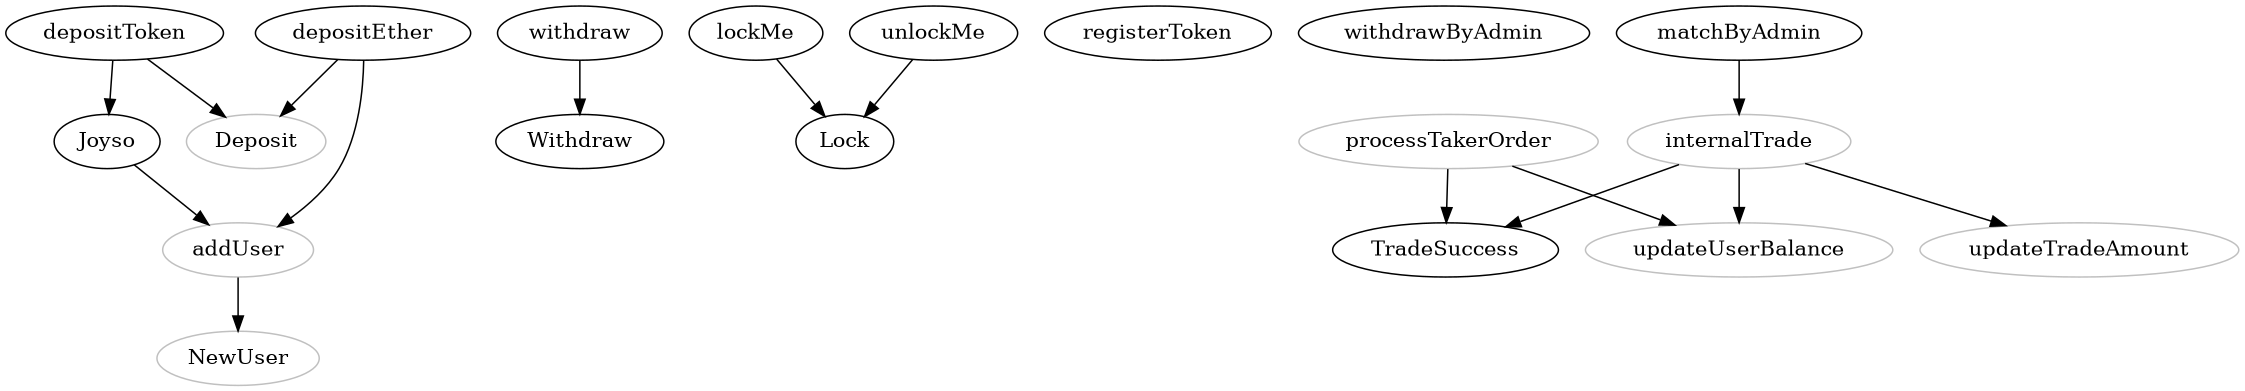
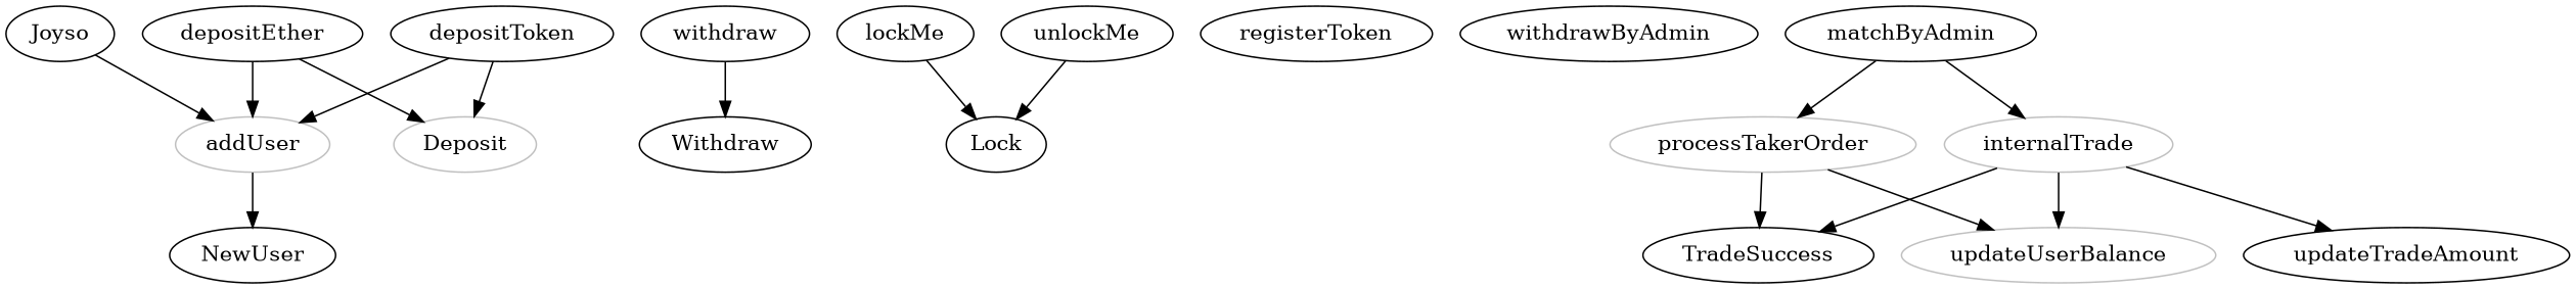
  strict digraph {
    addUser [color=gray]
-   NewUser [color=gray]
+   NewUser
    Joyso
    depositToken
    Deposit [color=gray]
    depositEther
    withdraw
    Withdraw
    lockMe
    Lock
    unlockMe
    registerToken
    withdrawByAdmin
    processTakerOrder [color=gray]
    updateUserBalance [color=gray]
    TradeSuccess
    matchByAdmin
    internalTrade [color=gray]
-   updateTradeAmount [color=gray]
+   updateTradeAmount [color=black]
    addUser -> NewUser
    Joyso -> addUser
-   depositToken -> Joyso
+   depositToken -> addUser
    depositToken -> Deposit
    depositEther -> addUser
    depositEther -> Deposit
    withdraw -> Withdraw
    lockMe -> Lock
    unlockMe -> Lock
    processTakerOrder -> updateUserBalance
    processTakerOrder -> TradeSuccess
+   matchByAdmin -> processTakerOrder
    matchByAdmin -> internalTrade
    internalTrade -> updateUserBalance
    internalTrade -> TradeSuccess
    internalTrade -> updateTradeAmount
  }
